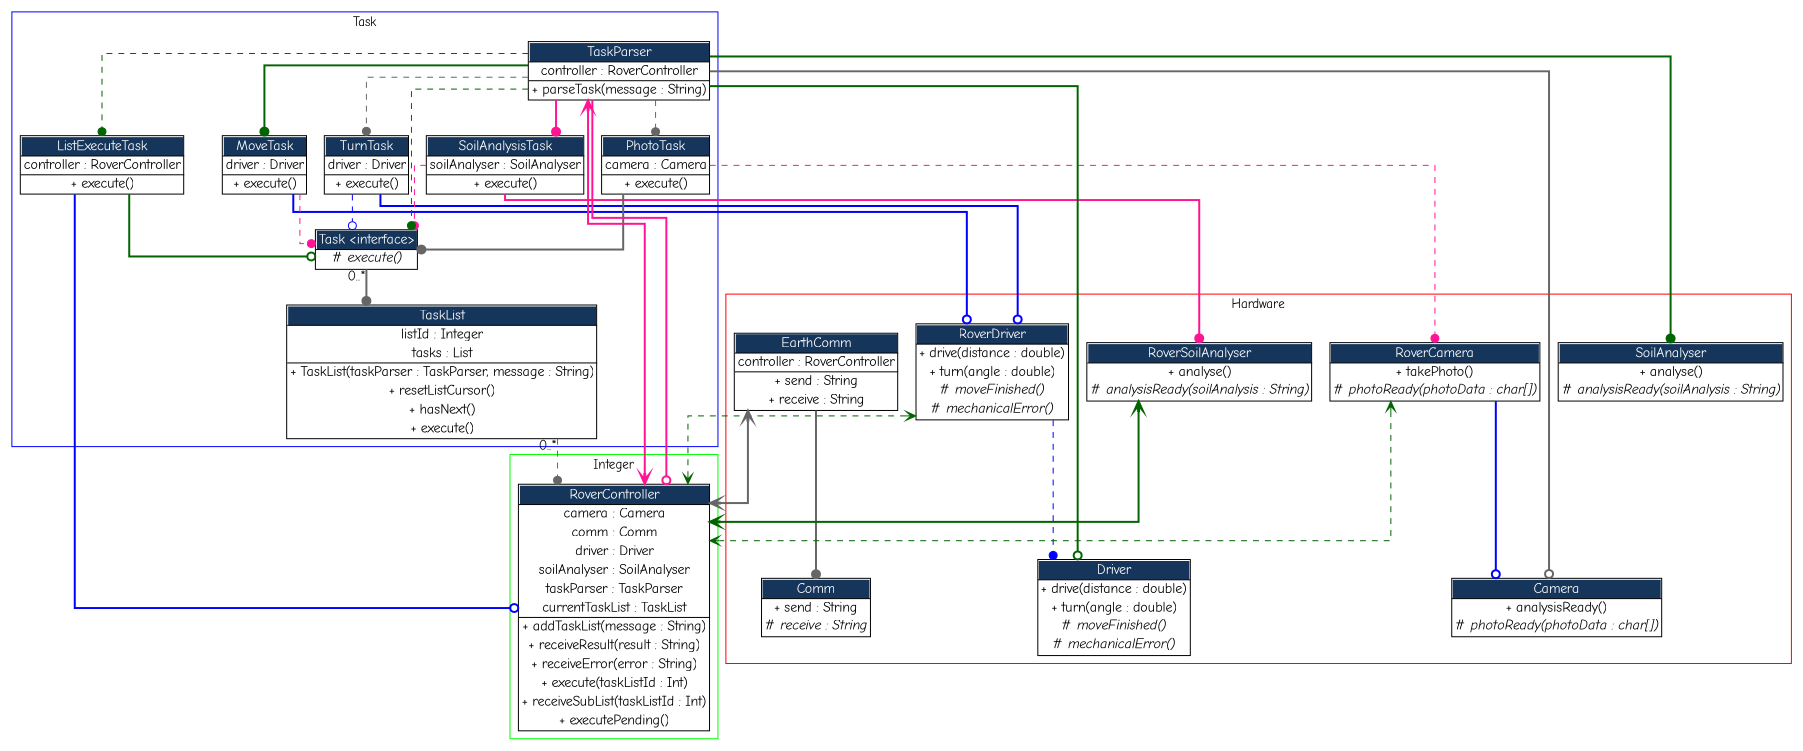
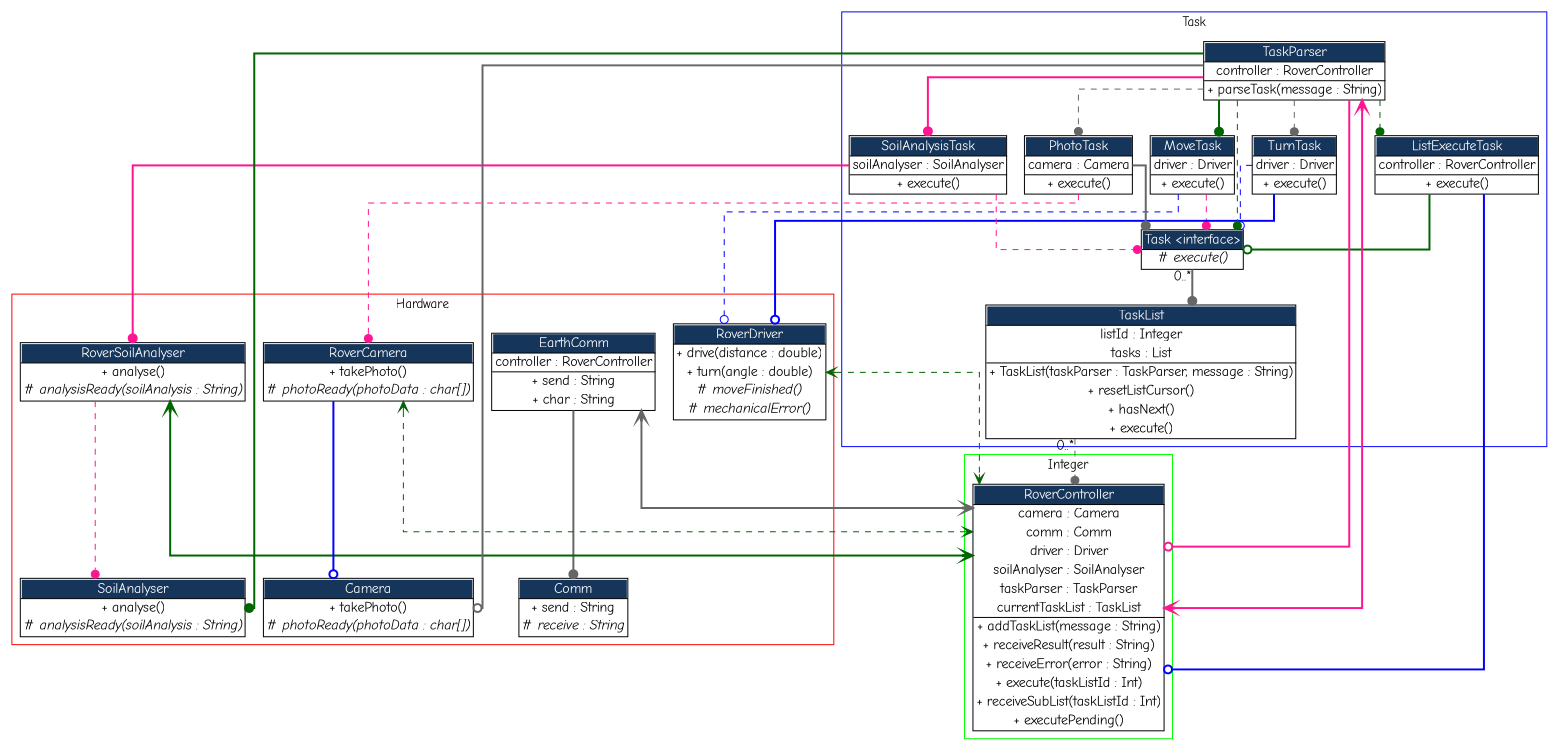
  digraph {
    fontname="Comic Neue"
    fontsize=13
    splines=ortho
    node [fontname="Comic Neue" margin=0 shape=plaintext]
    edge [arrowhead=dot color=darkgreen fontname="Comic Neue" style=bold arrowtail=vee]
    n1 [label=<<table border="1" cellborder="0" cellspacing="0">                       <tr><td bgcolor="#16355b"><font color="white">Comm</font></td></tr>                                       <hr/>                                       <tr><td>+ send : String</td></tr>                                       <tr><td># <i>receive : String</i></td></tr>                                </table>>]
-   n2 [label=<<table border="1" cellborder="0" cellspacing="0">                        <tr><td bgcolor="#16355b"><font color="white">Driver</font></td></tr>                                        <hr/>                                        <tr><td>+ drive(distance : double)</td></tr>                                        <tr><td>+ turn(angle : double)</td></tr>                                        <tr><td># <i>moveFinished()</i></td></tr>                                        <tr><td># <i>mechanicalError()</i></td></tr>                                 </table>>]
    n3 [label=<<table border="1" cellborder="0" cellspacing="0">                <tr><td bgcolor="#16355b"><font color="white">SoilAnalyser</font></td></tr>                                <hr/>                                <tr><td>+ analyse()</td></tr>                                <tr><td># <i>analysisReady(soilAnalysis : String)</i></td></tr>                         </table>>]
-   n4 [label=<<table border="1" cellborder="0" cellspacing="0">                <tr><td bgcolor="#16355b"><font color="white">Camera</font></td></tr>                                <hr/>                                <tr><td>+ analysisReady()</td></tr>                                <tr><td># <i>photoReady(photoData : char[])</i></td></tr>                         </table>>]
-   n5 [label=<<table border="1" cellborder="0" cellspacing="0">                 <tr><td bgcolor="#16355b"><font color="white">EarthComm</font></td></tr>                                 <hr/>                                 <tr><td>controller : RoverController</td></tr>                                 <hr/>                                 <tr><td>+ send : String</td></tr>                                 <tr><td>+ receive : String</td></tr>                          </table>>]
+   n4 [label=<<table border="1" cellborder="0" cellspacing="0">                <tr><td bgcolor="#16355b"><font color="white">Camera</font></td></tr>                                <hr/>                                <tr><td>+ takePhoto()</td></tr>                                <tr><td># <i>photoReady(photoData : char[])</i></td></tr>                         </table>>]
+   n5 [label=<<table border="1" cellborder="0" cellspacing="0">                 <tr><td bgcolor="#16355b"><font color="white">EarthComm</font></td></tr>                                 <hr/>                                 <tr><td>controller : RoverController</td></tr>                                 <hr/>                                 <tr><td>+ send : String</td></tr>                                 <tr><td>+ char : String</td></tr>                          </table>>]
    n6 [label=<<table border="1" cellborder="0" cellspacing="0">                <tr><td bgcolor="#16355b"><font color="white">RoverDriver</font></td></tr>                                <hr/>                                <tr><td>+ drive(distance : double)</td></tr>                                <tr><td>+ turn(angle : double)</td></tr>                                <tr><td># <i>moveFinished()</i></td></tr>                                <tr><td># <i>mechanicalError()</i></td></tr>                         </table>>]
    n7 [label=<<table border="1" cellborder="0" cellspacing="0">                <tr><td bgcolor="#16355b"><font color="white">RoverSoilAnalyser</font></td></tr>                                <hr/>                                <tr><td>+ analyse()</td></tr>                                <tr><td># <i>analysisReady(soilAnalysis : String)</i></td></tr>                         </table>>]
    n8 [label=<<table border="1" cellborder="0" cellspacing="0">                <tr><td bgcolor="#16355b"><font color="white">RoverCamera</font></td></tr>                                <hr/>                                <tr><td>+ takePhoto()</td></tr>                                <tr><td># <i>photoReady(photoData : char[])</i></td></tr>                         </table>>]
    n9 [label=<<table border="1" cellborder="0" cellspacing="0">                <tr><td bgcolor="#16355b"><font color="white">Task &lt;interface&gt;</font></td></tr>                                <hr/>                                <tr><td># <i>execute()</i></td></tr>                         </table>>]
    n10 [label=<<table border="1" cellborder="0" cellspacing="0">                <tr><td bgcolor="#16355b"><font color="white">TaskList</font></td></tr>                                <hr/>                                <tr><td>listId : Integer</td></tr>                                <tr><td>tasks : List</td></tr>                                <hr/>                                <tr><td>+ TaskList(taskParser : TaskParser, message : String)</td></tr>                                <tr><td>+ resetListCursor()</td></tr>                                <tr><td>+ hasNext()</td></tr>                                <tr><td>+ execute()</td></tr>                         </table>>]
    n11 [label=<<table border="1" cellborder="0" cellspacing="0">                <tr><td bgcolor="#16355b"><font color="white">MoveTask</font></td></tr>                                <hr/>                                <tr><td>driver : Driver</td></tr>                                <hr/>                                <tr><td>+ execute()</td></tr>                         </table>>]
    n12 [label=<<table border="1" cellborder="0" cellspacing="0">                <tr><td bgcolor="#16355b"><font color="white">TurnTask</font></td></tr>                                <hr/>                                <tr><td>driver : Driver</td></tr>                                <hr/>                                <tr><td>+ execute()</td></tr>                         </table>>]
    n13 [label=<<table border="1" cellborder="0" cellspacing="0">                <tr><td bgcolor="#16355b"><font color="white">SoilAnalysisTask</font></td></tr>                                <hr/>                                <tr><td>soilAnalyser : SoilAnalyser</td></tr>                                <hr/>                                <tr><td>+ execute()</td></tr>                         </table>>]
    n14 [label=<<table border="1" cellborder="0" cellspacing="0">                <tr><td bgcolor="#16355b"><font color="white">PhotoTask</font></td></tr>                                <hr/>                                <tr><td>camera : Camera</td></tr>                                <hr/>                                <tr><td>+ execute()</td></tr>                         </table>>]
    n15 [label=<<table border="1" cellborder="0" cellspacing="0">                <tr><td bgcolor="#16355b"><font color="white">ListExecuteTask</font></td></tr>                                <hr/>                                <tr><td>controller : RoverController</td></tr>                                <hr/>                                <tr><td>+ execute()</td></tr>                         </table>>]
    n16 [label=<<table border="1" cellborder="0" cellspacing="0">                <tr><td bgcolor="#16355b"><font color="white">TaskParser</font></td></tr>                                <hr/>                                <tr><td>controller : RoverController</td></tr>                                <hr/>                                <tr><td>+ parseTask(message : String)</td></tr>                         </table>>]
    n17 [label=<<table border="1" cellborder="0" cellspacing="0">                                <tr><td bgcolor="#16355b"><font color="white">RoverController</font></td></tr>                                <hr/>                                <tr><td>camera : Camera</td></tr>                                <tr><td>comm : Comm</td></tr>                                <tr><td>driver : Driver</td></tr>                                <tr><td>soilAnalyser : SoilAnalyser</td></tr>                                <tr><td>taskParser : TaskParser</td></tr>                                <tr><td>currentTaskList : TaskList</td></tr>                                <hr/>                                <tr><td>+ addTaskList(message : String)</td></tr>                                <tr><td>+ receiveResult(result : String)</td></tr>                                <tr><td>+ receiveError(error : String)</td></tr>                                <tr><td>+ execute(taskListId : Int)</td></tr>                                <tr><td>+ receiveSubList(taskListId : Int)</td></tr>                                <tr><td>+ executePending()</td></tr>                         </table>>]
    subgraph cluster_1 {
      color=red
      label=Hardware
      n1
-     n2
      n3
      n4
      n5
      n6
      n7
      n8
    }
    subgraph cluster_2 {
      color=blue
      label=Task
      n9
      n10
      n11
      n12
      n13
      n14
      n15
      n16
    }
    subgraph cluster_3 {
      color=green
      label=Integer
      n17
    }
    n5 -> n1 [color=gray40 arrowtail=""]
-   n6 -> n2 [color=blue style=dashed arrowtail=""]
    n6 -> n17 [arrowhead=vee dir=both style=dashed]
+   n7 -> n3 [color=deeppink style=dashed arrowtail=""]
    n7 -> n17 [arrowhead=vee dir=both]
    n8 -> n4 [arrowhead=odot color=blue arrowtail=""]
    n8 -> n17 [arrowhead=vee dir=both style=dashed]
    n9 -> n10 [color=gray40 taillabel="0..*" arrowtail=""]
    n10 -> n17 [color=gray40 style=dashed taillabel="0..*" arrowtail=""]
-   n11 -> n6 [arrowhead=odot color=blue]
+   n11 -> n6 [arrowhead=odot color=blue style=dashed]
    n11 -> n9 [color=deeppink style=dashed arrowtail=""]
    n12 -> n6 [arrowhead=odot color=blue]
    n12 -> n9 [arrowhead=odot color=blue style=dashed arrowtail=""]
    n13 -> n7 [color=deeppink]
    n13 -> n9 [color=deeppink style=dashed arrowtail=""]
    n14 -> n8 [color=deeppink style=dashed]
    n14 -> n9 [color=gray40 arrowtail=""]
    n15 -> n9 [arrowhead=odot arrowtail=""]
    n15 -> n17 [arrowhead=odot color=blue]
-   n16 -> n2 [arrowhead=odot]
    n16 -> n3
    n16 -> n4 [arrowhead=odot color=gray40]
    n16 -> n9 [style=dashed]
    n16 -> n11
    n16 -> n12 [color=gray40 style=dashed]
    n16 -> n13 [color=deeppink]
    n16 -> n14 [color=gray40 style=dashed]
    n16 -> n15 [style=dashed]
    n16 -> n17 [arrowhead=odot color=deeppink arrowtail=""]
    n16 -> n17 [arrowhead=vee color=deeppink dir=both]
    n17 -> n5 [arrowhead=vee color=gray40 dir=both]
  }
